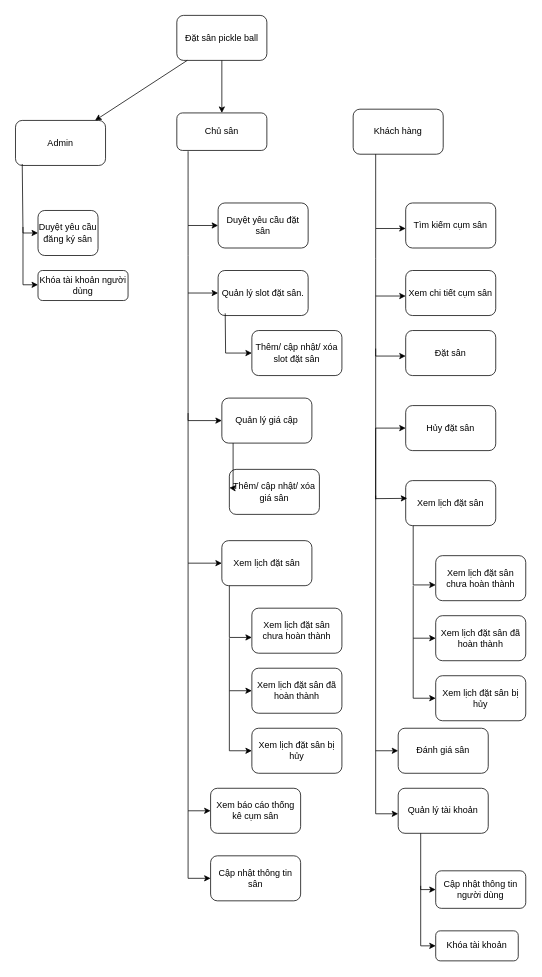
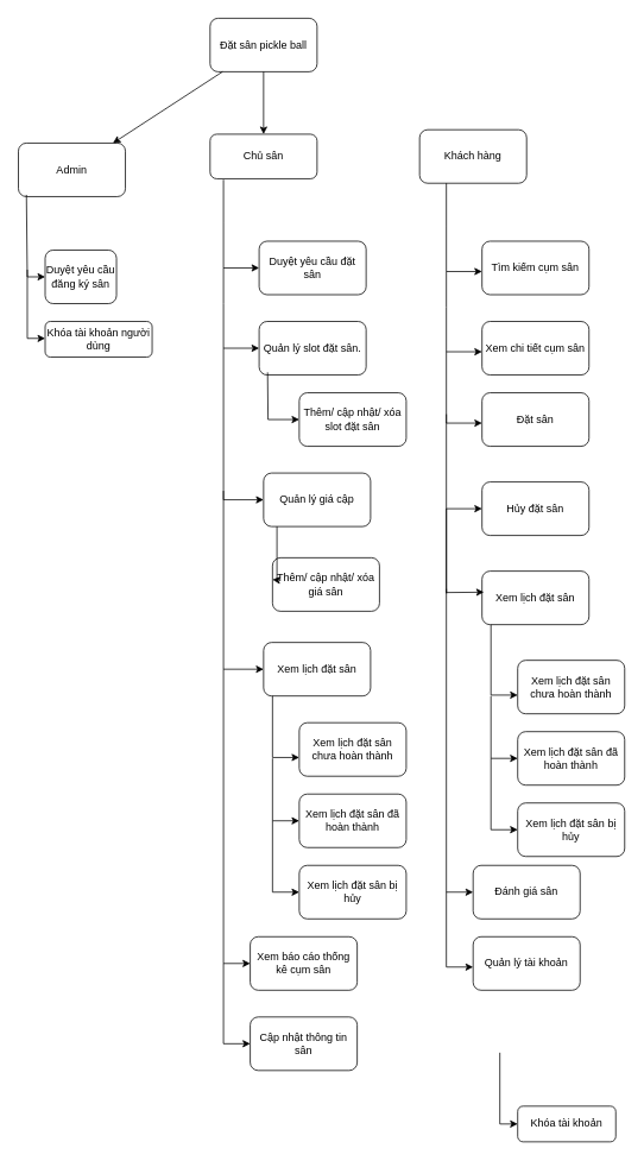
  <mxCell id="0" />
  <mxCell id="1" parent="0" />
  <mxCell id="2" value="Đặt sân pickle ball" style="rounded=1;whiteSpace=wrap;html=1;" vertex="1" parent="1"><mxGeometry x="235" y="20" width="120" height="60" as="geometry" /></mxCell>
  <mxCell id="3" value="Admin" style="rounded=1;whiteSpace=wrap;html=1;" vertex="1" parent="1"><mxGeometry x="20" y="160" width="120" height="60" as="geometry" /></mxCell>
  <mxCell id="4" value="Chủ sân" style="rounded=1;whiteSpace=wrap;html=1;" vertex="1" parent="1"><mxGeometry x="235" y="150" width="120" height="50" as="geometry" /></mxCell>
  <mxCell id="5" value="Khách hàng" style="rounded=1;whiteSpace=wrap;html=1;" vertex="1" parent="1"><mxGeometry x="470" y="145" width="120" height="60" as="geometry" /></mxCell>
  <mxCell id="6" value="" style="endArrow=classic;html=1;rounded=0;exitX=0.5;exitY=1;exitDx=0;exitDy=0;entryX=0.5;entryY=0;entryDx=0;entryDy=0;" edge="1" parent="1" source="2" target="4"><mxGeometry width="50" height="50" relative="1" as="geometry"><mxPoint x="290" y="70" as="sourcePoint" /><mxPoint x="295" y="160" as="targetPoint" /></mxGeometry></mxCell>
  <mxCell id="7" value="" style="endArrow=classic;html=1;rounded=0;" edge="1" parent="1" source="2" target="3"><mxGeometry width="50" height="50" relative="1" as="geometry"><mxPoint x="270" y="240" as="sourcePoint" /><mxPoint x="320" y="190" as="targetPoint" /></mxGeometry></mxCell>
  <mxCell id="8" value="Đặt sân" style="rounded=1;whiteSpace=wrap;html=1;" vertex="1" parent="1"><mxGeometry x="540" y="440" width="120" height="60" as="geometry" /></mxCell>
  <mxCell id="9" value="Duyệt yêu cầu đặt sân" style="rounded=1;whiteSpace=wrap;html=1;" vertex="1" parent="1"><mxGeometry x="290" y="270" width="120" height="60" as="geometry" /></mxCell>
  <mxCell id="10" value="Duyệt yêu cầu đăng ký sân" style="rounded=1;whiteSpace=wrap;html=1;" vertex="1" parent="1"><mxGeometry x="50" y="280" width="80" height="60" as="geometry" /></mxCell>
  <mxCell id="11" value="Khóa tài khoản người dùng" style="rounded=1;whiteSpace=wrap;html=1;" vertex="1" parent="1"><mxGeometry x="50" y="360" width="120" height="40" as="geometry" /></mxCell>
  <mxCell id="12" value="Quản lý slot đặt sân." style="rounded=1;whiteSpace=wrap;html=1;" vertex="1" parent="1"><mxGeometry x="290" y="360" width="120" height="60" as="geometry" /></mxCell>
  <mxCell id="13" value="Quản lý giá cập" style="rounded=1;whiteSpace=wrap;html=1;" vertex="1" parent="1"><mxGeometry x="295" y="530" width="120" height="60" as="geometry" /></mxCell>
  <mxCell id="14" value="Hủy đặt sân" style="rounded=1;whiteSpace=wrap;html=1;" vertex="1" parent="1"><mxGeometry x="540" y="540" width="120" height="60" as="geometry" /></mxCell>
  <mxCell id="15" value="Tìm kiếm cụm sân" style="rounded=1;whiteSpace=wrap;html=1;" vertex="1" parent="1"><mxGeometry x="540" y="270" width="120" height="60" as="geometry" /></mxCell>
  <mxCell id="16" value="Xem chi tiết cụm sân" style="rounded=1;whiteSpace=wrap;html=1;" vertex="1" parent="1"><mxGeometry x="540" y="360" width="120" height="60" as="geometry" /></mxCell>
  <mxCell id="17" value="Xem lịch đặt sân" style="rounded=1;whiteSpace=wrap;html=1;" vertex="1" parent="1"><mxGeometry x="540" y="640" width="120" height="60" as="geometry" /></mxCell>
  <mxCell id="18" value="Xem lịch đặt sân" style="rounded=1;whiteSpace=wrap;html=1;" vertex="1" parent="1"><mxGeometry x="295" y="720" width="120" height="60" as="geometry" /></mxCell>
  <mxCell id="19" value="Xem báo cáo thống kê cụm sân" style="rounded=1;whiteSpace=wrap;html=1;" vertex="1" parent="1"><mxGeometry x="280" y="1050" width="120" height="60" as="geometry" /></mxCell>
  <mxCell id="20" value="Thêm/ cập nhật/ xóa giá sân" style="rounded=1;whiteSpace=wrap;html=1;" vertex="1" parent="1"><mxGeometry x="305" y="625" width="120" height="60" as="geometry" /></mxCell>
  <mxCell id="21" value="" style="endArrow=classic;html=1;rounded=0;" edge="1" parent="1" target="20"><mxGeometry width="50" height="50" relative="1" as="geometry"><mxPoint x="310" y="590" as="sourcePoint" /><mxPoint x="315" y="640" as="targetPoint" /><Array as="points"><mxPoint x="310" y="650" /></Array></mxGeometry></mxCell>
  <mxCell id="22" value="Xem lịch đặt sân chưa hoàn thành" style="rounded=1;whiteSpace=wrap;html=1;" vertex="1" parent="1"><mxGeometry x="580" y="740" width="120" height="60" as="geometry" /></mxCell>
  <mxCell id="23" value="Xem lịch đặt sân đã hoàn thành" style="rounded=1;whiteSpace=wrap;html=1;" vertex="1" parent="1"><mxGeometry x="580" y="820" width="120" height="60" as="geometry" /></mxCell>
  <mxCell id="24" value="Xem lịch đặt sân bị hủy" style="rounded=1;whiteSpace=wrap;html=1;" vertex="1" parent="1"><mxGeometry x="580" y="900" width="120" height="60" as="geometry" /></mxCell>
  <mxCell id="25" value="" style="endArrow=classic;html=1;rounded=0;entryX=0;entryY=0.65;entryDx=0;entryDy=0;entryPerimeter=0;" edge="1" parent="1" target="22"><mxGeometry width="50" height="50" relative="1" as="geometry"><mxPoint x="550" y="700" as="sourcePoint" /><mxPoint x="590" y="800" as="targetPoint" /><Array as="points"><mxPoint x="550" y="779" /></Array></mxGeometry></mxCell>
  <mxCell id="26" value="" style="endArrow=classic;html=1;rounded=0;" edge="1" parent="1" target="23"><mxGeometry width="50" height="50" relative="1" as="geometry"><mxPoint x="550" y="780" as="sourcePoint" /><mxPoint x="380" y="820" as="targetPoint" /><Array as="points"><mxPoint x="550" y="850" /></Array></mxGeometry></mxCell>
  <mxCell id="27" value="" style="endArrow=classic;html=1;rounded=0;entryX=0;entryY=0.5;entryDx=0;entryDy=0;" edge="1" parent="1" target="24"><mxGeometry width="50" height="50" relative="1" as="geometry"><mxPoint x="550" y="850" as="sourcePoint" /><mxPoint x="380" y="820" as="targetPoint" /><Array as="points"><mxPoint x="550" y="930" /></Array></mxGeometry></mxCell>
  <mxCell id="28" value="Xem lịch đặt sân chưa hoàn thành" style="rounded=1;whiteSpace=wrap;html=1;" vertex="1" parent="1"><mxGeometry x="335" y="810" width="120" height="60" as="geometry" /></mxCell>
  <mxCell id="29" value="Xem lịch đặt sân đã hoàn thành" style="rounded=1;whiteSpace=wrap;html=1;" vertex="1" parent="1"><mxGeometry x="335" y="890" width="120" height="60" as="geometry" /></mxCell>
  <mxCell id="30" value="Xem lịch đặt sân bị hủy" style="rounded=1;whiteSpace=wrap;html=1;" vertex="1" parent="1"><mxGeometry x="335" y="970" width="120" height="60" as="geometry" /></mxCell>
  <mxCell id="31" value="" style="endArrow=classic;html=1;rounded=0;entryX=0;entryY=0.65;entryDx=0;entryDy=0;entryPerimeter=0;" edge="1" parent="1" target="28"><mxGeometry width="50" height="50" relative="1" as="geometry"><mxPoint x="305" y="780" as="sourcePoint" /><mxPoint x="345" y="870" as="targetPoint" /><Array as="points"><mxPoint x="305" y="849" /></Array></mxGeometry></mxCell>
  <mxCell id="32" value="" style="endArrow=classic;html=1;rounded=0;" edge="1" parent="1" target="29"><mxGeometry width="50" height="50" relative="1" as="geometry"><mxPoint x="305" y="850" as="sourcePoint" /><mxPoint x="135" y="890" as="targetPoint" /><Array as="points"><mxPoint x="305" y="920" /></Array></mxGeometry></mxCell>
  <mxCell id="33" value="" style="endArrow=classic;html=1;rounded=0;entryX=0;entryY=0.5;entryDx=0;entryDy=0;" edge="1" parent="1" target="30"><mxGeometry width="50" height="50" relative="1" as="geometry"><mxPoint x="305" y="920" as="sourcePoint" /><mxPoint x="135" y="890" as="targetPoint" /><Array as="points"><mxPoint x="305" y="1000" /></Array></mxGeometry></mxCell>
  <mxCell id="34" value="" style="endArrow=classic;html=1;rounded=0;entryX=0;entryY=0.5;entryDx=0;entryDy=0;" edge="1" parent="1" target="9"><mxGeometry width="50" height="50" relative="1" as="geometry"><mxPoint x="250" y="201" as="sourcePoint" /><mxPoint x="320" y="70" as="targetPoint" /><Array as="points"><mxPoint x="250" y="250" /><mxPoint x="250" y="300" /></Array></mxGeometry></mxCell>
  <mxCell id="35" value="" style="endArrow=classic;html=1;rounded=0;" edge="1" parent="1"><mxGeometry width="50" height="50" relative="1" as="geometry"><mxPoint x="250" y="300" as="sourcePoint" /><mxPoint x="290" y="390" as="targetPoint" /><Array as="points"><mxPoint x="250" y="340" /><mxPoint x="250" y="390" /></Array></mxGeometry></mxCell>
  <mxCell id="36" value="" style="endArrow=classic;html=1;rounded=0;entryX=0;entryY=0.5;entryDx=0;entryDy=0;" edge="1" parent="1"><mxGeometry width="50" height="50" relative="1" as="geometry"><mxPoint x="250" y="390" as="sourcePoint" /><mxPoint x="295" y="560" as="targetPoint" /><Array as="points"><mxPoint x="250" y="560" /></Array></mxGeometry></mxCell>
  <mxCell id="37" value="Cập nhật thông tin sân" style="rounded=1;whiteSpace=wrap;html=1;" vertex="1" parent="1"><mxGeometry x="280" y="1140" width="120" height="60" as="geometry" /></mxCell>
  <mxCell id="38" value="" style="endArrow=classic;html=1;rounded=0;entryX=0;entryY=0.5;entryDx=0;entryDy=0;" edge="1" parent="1"><mxGeometry width="50" height="50" relative="1" as="geometry"><mxPoint x="250" y="550" as="sourcePoint" /><mxPoint x="295" y="750" as="targetPoint" /><Array as="points"><mxPoint x="250" y="750" /></Array></mxGeometry></mxCell>
  <mxCell id="39" value="" style="edgeStyle=none;orthogonalLoop=1;jettySize=auto;html=1;rounded=0;entryX=0;entryY=0.5;entryDx=0;entryDy=0;" edge="1" parent="1" target="19"><mxGeometry width="100" relative="1" as="geometry"><mxPoint x="250" y="750" as="sourcePoint" /><mxPoint x="110" y="930" as="targetPoint" /><Array as="points"><mxPoint x="250" y="1080" /></Array></mxGeometry></mxCell>
  <mxCell id="40" value="" style="edgeStyle=none;orthogonalLoop=1;jettySize=auto;html=1;rounded=0;entryX=0;entryY=0.5;entryDx=0;entryDy=0;exitX=0.075;exitY=0.967;exitDx=0;exitDy=0;exitPerimeter=0;" edge="1" parent="1" source="3" target="10"><mxGeometry width="100" relative="1" as="geometry"><mxPoint x="-160" y="490" as="sourcePoint" /><mxPoint x="-60" y="490" as="targetPoint" /><Array as="points"><mxPoint x="30" y="310" /></Array></mxGeometry></mxCell>
  <mxCell id="41" value="" style="edgeStyle=none;orthogonalLoop=1;jettySize=auto;html=1;rounded=0;entryX=0;entryY=0.5;entryDx=0;entryDy=0;" edge="1" parent="1"><mxGeometry width="100" relative="1" as="geometry"><mxPoint x="30" y="302" as="sourcePoint" /><mxPoint x="50" y="379" as="targetPoint" /><Array as="points"><mxPoint x="30" y="379" /></Array></mxGeometry></mxCell>
  <mxCell id="42" value="" style="edgeStyle=none;orthogonalLoop=1;jettySize=auto;html=1;rounded=0;entryX=0;entryY=0.5;entryDx=0;entryDy=0;" edge="1" parent="1" target="37"><mxGeometry width="100" relative="1" as="geometry"><mxPoint x="250" y="1080" as="sourcePoint" /><mxPoint x="230" y="1080" as="targetPoint" /><Array as="points"><mxPoint x="250" y="1170" /></Array></mxGeometry></mxCell>
  <mxCell id="43" value="" style="endArrow=classic;html=1;rounded=0;entryX=0;entryY=0.5;entryDx=0;entryDy=0;" edge="1" parent="1"><mxGeometry width="50" height="50" relative="1" as="geometry"><mxPoint x="500" y="205" as="sourcePoint" /><mxPoint x="540" y="304" as="targetPoint" /><Array as="points"><mxPoint x="500" y="254" /><mxPoint x="500" y="304" /></Array></mxGeometry></mxCell>
  <mxCell id="44" value="" style="endArrow=classic;html=1;rounded=0;" edge="1" parent="1"><mxGeometry width="50" height="50" relative="1" as="geometry"><mxPoint x="500" y="304" as="sourcePoint" /><mxPoint x="540" y="394" as="targetPoint" /><Array as="points"><mxPoint x="500" y="344" /><mxPoint x="500" y="394" /></Array></mxGeometry></mxCell>
  <mxCell id="45" value="" style="endArrow=classic;html=1;rounded=0;" edge="1" parent="1"><mxGeometry width="50" height="50" relative="1" as="geometry"><mxPoint x="500" y="394" as="sourcePoint" /><mxPoint x="540" y="474" as="targetPoint" /><Array as="points"><mxPoint x="500" y="474" /></Array></mxGeometry></mxCell>
  <mxCell id="46" value="" style="endArrow=classic;html=1;rounded=0;entryX=0.017;entryY=0.394;entryDx=0;entryDy=0;entryPerimeter=0;" edge="1" parent="1" target="17"><mxGeometry width="50" height="50" relative="1" as="geometry"><mxPoint x="500" y="464" as="sourcePoint" /><mxPoint x="540" y="662" as="targetPoint" /><Array as="points"><mxPoint x="500" y="664" /></Array></mxGeometry></mxCell>
  <mxCell id="47" value="" style="edgeStyle=none;orthogonalLoop=1;jettySize=auto;html=1;rounded=0;entryX=0;entryY=0.5;entryDx=0;entryDy=0;" edge="1" parent="1" target="14"><mxGeometry width="100" relative="1" as="geometry"><mxPoint x="500" y="665" as="sourcePoint" /><mxPoint x="530" y="995" as="targetPoint" /><Array as="points"><mxPoint x="500" y="570" /></Array></mxGeometry></mxCell>
  <mxCell id="48" value="" style="edgeStyle=none;orthogonalLoop=1;jettySize=auto;html=1;rounded=0;entryX=0;entryY=0.5;entryDx=0;entryDy=0;" edge="1" parent="1"><mxGeometry width="100" relative="1" as="geometry"><mxPoint x="500" y="660" as="sourcePoint" /><mxPoint x="530" y="1084" as="targetPoint" /><Array as="points"><mxPoint x="500" y="1084" /></Array></mxGeometry></mxCell>
- <mxCell id="49" value="Cập nhật thông tin người dùng" style="rounded=1;whiteSpace=wrap;html=1;" vertex="1" parent="1"><mxGeometry x="580" y="1160" width="120" height="50" as="geometry" /></mxCell>
  <mxCell id="50" value="Quản lý tài khoản" style="rounded=1;whiteSpace=wrap;html=1;" vertex="1" parent="1"><mxGeometry x="530" y="1050" width="120" height="60" as="geometry" /></mxCell>
- <mxCell id="51" value="" style="edgeStyle=none;orthogonalLoop=1;jettySize=auto;html=1;rounded=0;entryX=0;entryY=0.5;entryDx=0;entryDy=0;exitX=0.25;exitY=1;exitDx=0;exitDy=0;" edge="1" parent="1" source="50" target="49"><mxGeometry width="100" relative="1" as="geometry"><mxPoint x="500" y="1080" as="sourcePoint" /><mxPoint x="300" y="1200" as="targetPoint" /><Array as="points"><mxPoint x="560" y="1185" /></Array></mxGeometry></mxCell>
  <mxCell id="52" value="Khóa tài khoản" style="rounded=1;whiteSpace=wrap;html=1;" vertex="1" parent="1"><mxGeometry x="580" y="1240" width="110" height="40" as="geometry" /></mxCell>
  <mxCell id="53" value="" style="endArrow=classic;html=1;rounded=0;entryX=0;entryY=0.5;entryDx=0;entryDy=0;" edge="1" parent="1" target="52"><mxGeometry width="50" height="50" relative="1" as="geometry"><mxPoint x="560" y="1180" as="sourcePoint" /><mxPoint x="260" y="1100" as="targetPoint" /><Array as="points"><mxPoint x="560" y="1260" /></Array></mxGeometry></mxCell>
  <mxCell id="54" value="Đánh giá sân" style="rounded=1;whiteSpace=wrap;html=1;" vertex="1" parent="1"><mxGeometry x="530" y="970" width="120" height="60" as="geometry" /></mxCell>
  <mxCell id="55" value="" style="endArrow=classic;html=1;rounded=0;entryX=0;entryY=0.5;entryDx=0;entryDy=0;" edge="1" parent="1" target="54"><mxGeometry width="50" height="50" relative="1" as="geometry"><mxPoint x="500" y="1000" as="sourcePoint" /><mxPoint x="260" y="1100" as="targetPoint" /></mxGeometry></mxCell>
  <mxCell id="56" value="Thêm/ cập nhật/ xóa slot đặt sân" style="rounded=1;whiteSpace=wrap;html=1;" vertex="1" parent="1"><mxGeometry x="335" y="440" width="120" height="60" as="geometry" /></mxCell>
  <mxCell id="57" value="" style="endArrow=classic;html=1;rounded=0;entryX=0;entryY=0.5;entryDx=0;entryDy=0;exitX=0.079;exitY=0.951;exitDx=0;exitDy=0;exitPerimeter=0;" edge="1" parent="1" source="12" target="56"><mxGeometry width="50" height="50" relative="1" as="geometry"><mxPoint x="400" y="490" as="sourcePoint" /><mxPoint x="450" y="440" as="targetPoint" /><Array as="points"><mxPoint x="300" y="470" /></Array></mxGeometry></mxCell>
